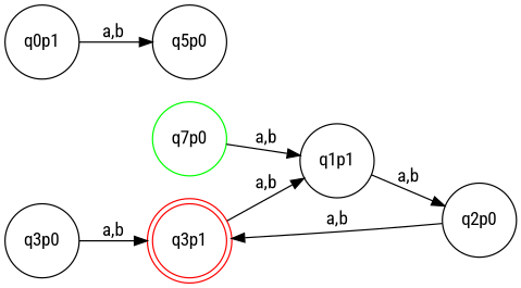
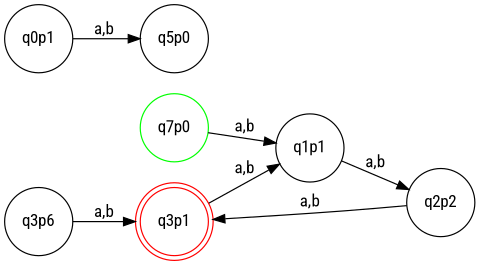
  digraph {
    fontname="Roboto Condensed"
    rankdir=LR
    node [fontname="Roboto Condensed" shape=circle]
    edge [fontname="Roboto Condensed"]
    q3p1 [color=red shape=doublecircle]
    q1p1
-   q3p0
+   q3p0 [label=q3p6]
    n4 [color=green label=q7p0]
-   q2p0
+   q2p0 [label=q2p2]
    n6 [label=q5p0]
    q0p1
    q3p1 -> q1p1 [label="a,b"]
    q1p1 -> q2p0 [label="a,b"]
    q3p0 -> q3p1 [label="a,b"]
    n4 -> q1p1 [label="a,b"]
    q2p0 -> q3p1 [label="a,b"]
    q0p1 -> n6 [label="a,b"]
  }
